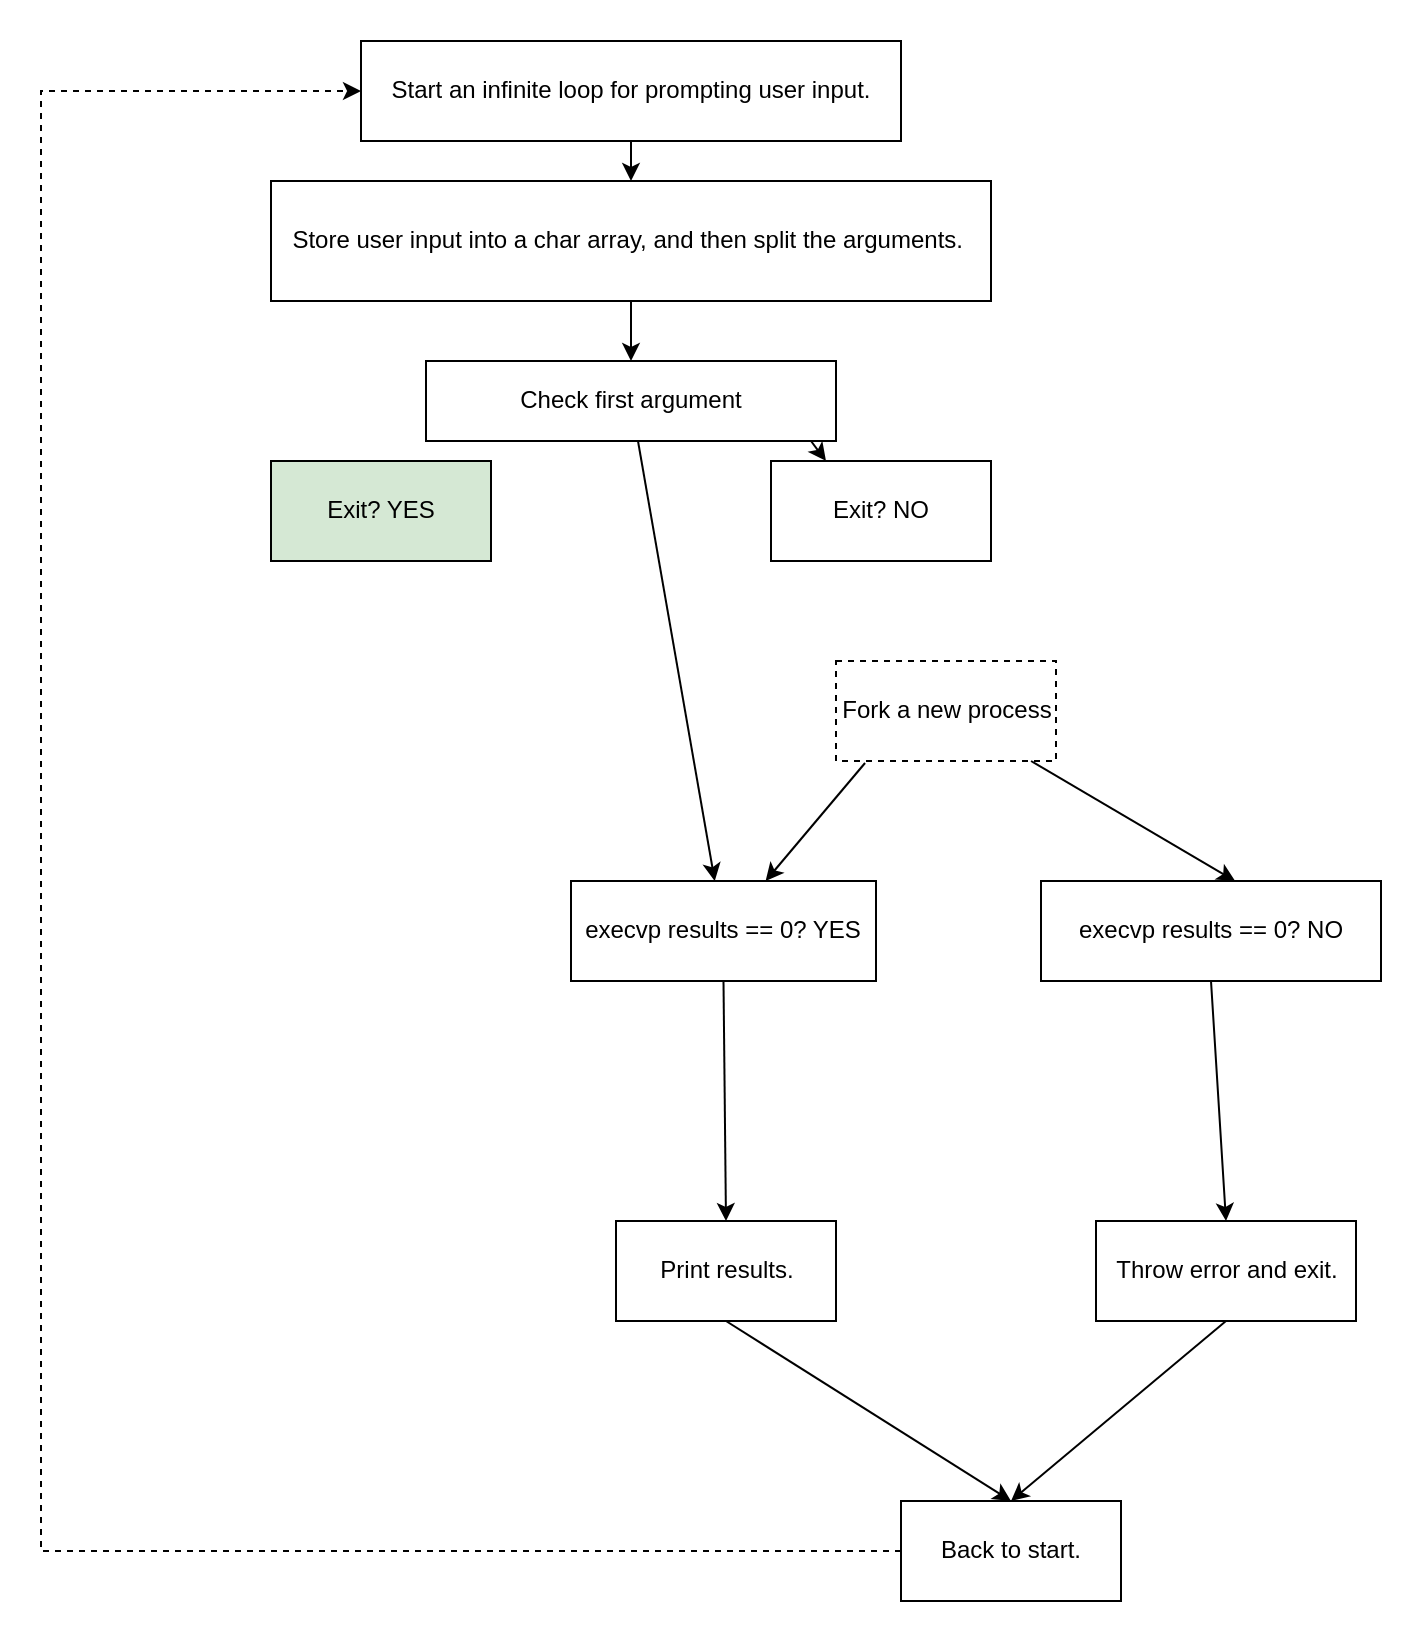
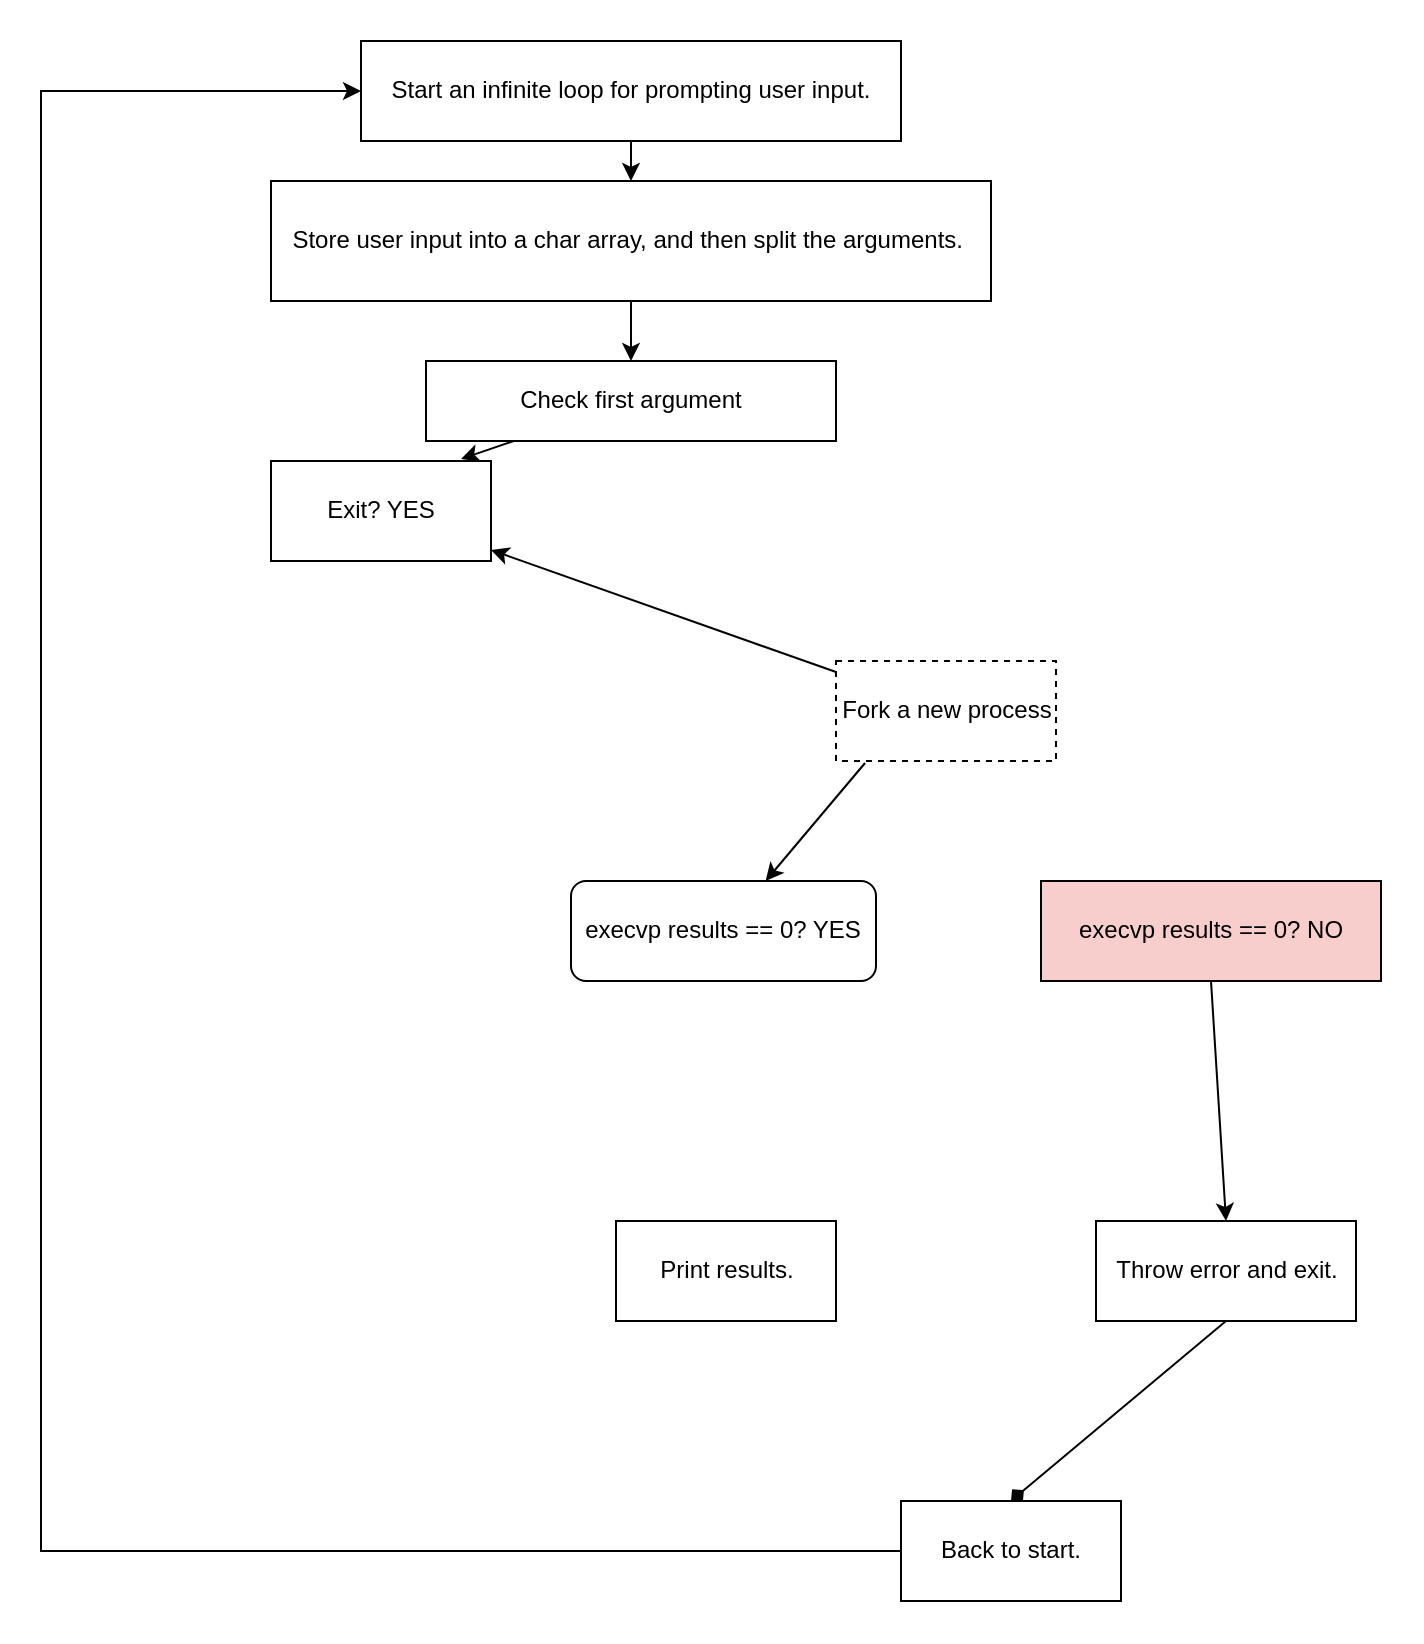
  <mxCell id="0" />
  <mxCell id="1" parent="0" />
  <mxCell id="2" value="Start an infinite loop for prompting user input." style="html=1;" vertex="1" parent="1"><mxGeometry x="180" y="20" width="270" height="50" as="geometry" /></mxCell>
  <mxCell id="3" value="Store user input into a char array, and then split the arguments.&amp;nbsp;" style="html=1;" vertex="1" parent="1"><mxGeometry x="135" y="90" width="360" height="60" as="geometry" /></mxCell>
  <mxCell id="4" value="Check first argument" style="html=1;" vertex="1" parent="1"><mxGeometry x="212.5" y="180" width="205" height="40" as="geometry" /></mxCell>
- <mxCell id="5" value="Exit? YES" style="html=1;fillColor=#d5e8d4;" vertex="1" parent="1"><mxGeometry x="135" y="230" width="110" height="50" as="geometry" /></mxCell>
- <mxCell id="6" value="Exit? NO" style="html=1;" vertex="1" parent="1"><mxGeometry x="385" y="230" width="110" height="50" as="geometry" /></mxCell>
+ <mxCell id="5" value="Exit? YES" style="html=1;" vertex="1" parent="1"><mxGeometry x="135" y="230" width="110" height="50" as="geometry" /></mxCell>
  <mxCell id="7" value="Fork a new process" style="html=1;dashed=1;" vertex="1" parent="1"><mxGeometry x="417.5" y="330" width="110" height="50" as="geometry" /></mxCell>
- <mxCell id="8" value="execvp results == 0? YES" style="html=1;" vertex="1" parent="1"><mxGeometry x="285" y="440" width="152.5" height="50" as="geometry" /></mxCell>
- <mxCell id="9" value="execvp results == 0? NO" style="html=1;" vertex="1" parent="1"><mxGeometry x="520" y="440" width="170" height="50" as="geometry" /></mxCell>
+ <mxCell id="8" value="execvp results == 0? YES" style="html=1;rounded=1;" vertex="1" parent="1"><mxGeometry x="285" y="440" width="152.5" height="50" as="geometry" /></mxCell>
+ <mxCell id="9" value="execvp results == 0? NO" style="html=1;fillColor=#f8cecc;" vertex="1" parent="1"><mxGeometry x="520" y="440" width="170" height="50" as="geometry" /></mxCell>
  <mxCell id="10" value="Print results." style="html=1;" vertex="1" parent="1"><mxGeometry x="307.5" y="610" width="110" height="50" as="geometry" /></mxCell>
  <mxCell id="11" value="Throw error and exit." style="html=1;" vertex="1" parent="1"><mxGeometry x="547.5" y="610" width="130" height="50" as="geometry" /></mxCell>
  <mxCell id="12" value="" style="endArrow=classic;html=1;rounded=0;exitX=0.5;exitY=1;exitDx=0;exitDy=0;entryX=0.5;entryY=0;entryDx=0;entryDy=0;" edge="1" parent="1" source="2" target="3"><mxGeometry width="50" height="50" relative="1" as="geometry"><mxPoint x="260" y="300" as="sourcePoint" /><mxPoint x="315" y="80" as="targetPoint" /></mxGeometry></mxCell>
  <mxCell id="13" value="" style="endArrow=classic;html=1;rounded=0;entryX=0.5;entryY=0;entryDx=0;entryDy=0;exitX=0.5;exitY=1;exitDx=0;exitDy=0;" edge="1" parent="1" source="3" target="4"><mxGeometry width="50" height="50" relative="1" as="geometry"><mxPoint x="260" y="300" as="sourcePoint" /><mxPoint x="310" y="250" as="targetPoint" /></mxGeometry></mxCell>
- <mxCell id="14" value="" style="endArrow=classic;html=1;rounded=0;entryX=0.25;entryY=0;entryDx=0;entryDy=0;exitX=0.939;exitY=1;exitDx=0;exitDy=0;exitPerimeter=0;" edge="1" parent="1" source="4" target="6"><mxGeometry width="50" height="50" relative="1" as="geometry"><mxPoint x="260" y="300" as="sourcePoint" /><mxPoint x="310" y="250" as="targetPoint" /></mxGeometry></mxCell>
- <mxCell id="15" value="" style="endArrow=classic;html=1;rounded=0;" edge="1" parent="1" source="4" target="8"><mxGeometry width="50" height="50" relative="1" as="geometry"><mxPoint x="260" y="300" as="sourcePoint" /><mxPoint x="310" y="250" as="targetPoint" /></mxGeometry></mxCell>
+ <mxCell id="15" value="" style="endArrow=classic;html=1;rounded=0;entryX=0.864;entryY=-0.02;entryDx=0;entryDy=0;entryPerimeter=0;" edge="1" parent="1" source="4" target="5"><mxGeometry width="50" height="50" relative="1" as="geometry"><mxPoint x="260" y="300" as="sourcePoint" /><mxPoint x="310" y="250" as="targetPoint" /></mxGeometry></mxCell>
  <mxCell id="16" value="" style="endArrow=classic;html=1;rounded=0;exitX=0.132;exitY=1.02;exitDx=0;exitDy=0;exitPerimeter=0;" edge="1" parent="1" source="7" target="8"><mxGeometry width="50" height="50" relative="1" as="geometry"><mxPoint x="260" y="300" as="sourcePoint" /><mxPoint x="310" y="250" as="targetPoint" /></mxGeometry></mxCell>
- <mxCell id="17" value="" style="endArrow=classic;html=1;rounded=0;entryX=0.571;entryY=0;entryDx=0;entryDy=0;entryPerimeter=0;" edge="1" parent="1" source="7" target="9"><mxGeometry width="50" height="50" relative="1" as="geometry"><mxPoint x="260" y="300" as="sourcePoint" /><mxPoint x="310" y="250" as="targetPoint" /></mxGeometry></mxCell>
- <mxCell id="18" value="" style="endArrow=classic;html=1;rounded=0;entryX=0.5;entryY=0;entryDx=0;entryDy=0;exitX=0.5;exitY=1;exitDx=0;exitDy=0;" edge="1" parent="1" source="8" target="10"><mxGeometry width="50" height="50" relative="1" as="geometry"><mxPoint x="260" y="620" as="sourcePoint" /><mxPoint x="310" y="570" as="targetPoint" /></mxGeometry></mxCell>
+ <mxCell id="17" value="" style="endArrow=classic;html=1;rounded=0;" edge="1" parent="1" source="7" target="5"><mxGeometry width="50" height="50" relative="1" as="geometry"><mxPoint x="260" y="300" as="sourcePoint" /><mxPoint x="310" y="250" as="targetPoint" /></mxGeometry></mxCell>
  <mxCell id="19" value="" style="endArrow=classic;html=1;rounded=0;entryX=0.5;entryY=0;entryDx=0;entryDy=0;exitX=0.5;exitY=1;exitDx=0;exitDy=0;" edge="1" parent="1" source="9" target="11"><mxGeometry width="50" height="50" relative="1" as="geometry"><mxPoint x="260" y="620" as="sourcePoint" /><mxPoint x="310" y="570" as="targetPoint" /></mxGeometry></mxCell>
  <mxCell id="20" value="Back to start." style="html=1;" vertex="1" parent="1"><mxGeometry x="450" y="750" width="110" height="50" as="geometry" /></mxCell>
- <mxCell id="21" value="" style="endArrow=classic;html=1;rounded=0;entryX=0.5;entryY=0;entryDx=0;entryDy=0;exitX=0.5;exitY=1;exitDx=0;exitDy=0;" edge="1" parent="1" source="10" target="20"><mxGeometry width="50" height="50" relative="1" as="geometry"><mxPoint x="270" y="750" as="sourcePoint" /><mxPoint x="320" y="700" as="targetPoint" /></mxGeometry></mxCell>
- <mxCell id="22" value="" style="endArrow=classic;html=1;rounded=0;entryX=0.5;entryY=0;entryDx=0;entryDy=0;exitX=0.5;exitY=1;exitDx=0;exitDy=0;" edge="1" parent="1" source="11" target="20"><mxGeometry width="50" height="50" relative="1" as="geometry"><mxPoint x="270" y="750" as="sourcePoint" /><mxPoint x="320" y="700" as="targetPoint" /></mxGeometry></mxCell>
- <mxCell id="23" value="" style="endArrow=classic;html=1;rounded=0;edgeStyle=elbowEdgeStyle;exitX=0;exitY=0.5;exitDx=0;exitDy=0;entryX=0;entryY=0.5;entryDx=0;entryDy=0;dashed=1;" edge="1" parent="1" source="20" target="2"><mxGeometry width="50" height="50" relative="1" as="geometry"><mxPoint x="260" y="540" as="sourcePoint" /><mxPoint x="230" y="350" as="targetPoint" /><Array as="points"><mxPoint x="20" y="210" /></Array></mxGeometry></mxCell>
+ <mxCell id="22" value="" style="endArrow=diamond;html=1;rounded=0;entryX=0.5;entryY=0;entryDx=0;entryDy=0;exitX=0.5;exitY=1;exitDx=0;exitDy=0;" edge="1" parent="1" source="11" target="20"><mxGeometry width="50" height="50" relative="1" as="geometry"><mxPoint x="270" y="750" as="sourcePoint" /><mxPoint x="320" y="700" as="targetPoint" /></mxGeometry></mxCell>
+ <mxCell id="23" value="" style="endArrow=classic;html=1;rounded=0;edgeStyle=elbowEdgeStyle;exitX=0;exitY=0.5;exitDx=0;exitDy=0;entryX=0;entryY=0.5;entryDx=0;entryDy=0;" edge="1" parent="1" source="20" target="2"><mxGeometry width="50" height="50" relative="1" as="geometry"><mxPoint x="260" y="540" as="sourcePoint" /><mxPoint x="230" y="350" as="targetPoint" /><Array as="points"><mxPoint x="20" y="210" /></Array></mxGeometry></mxCell>
